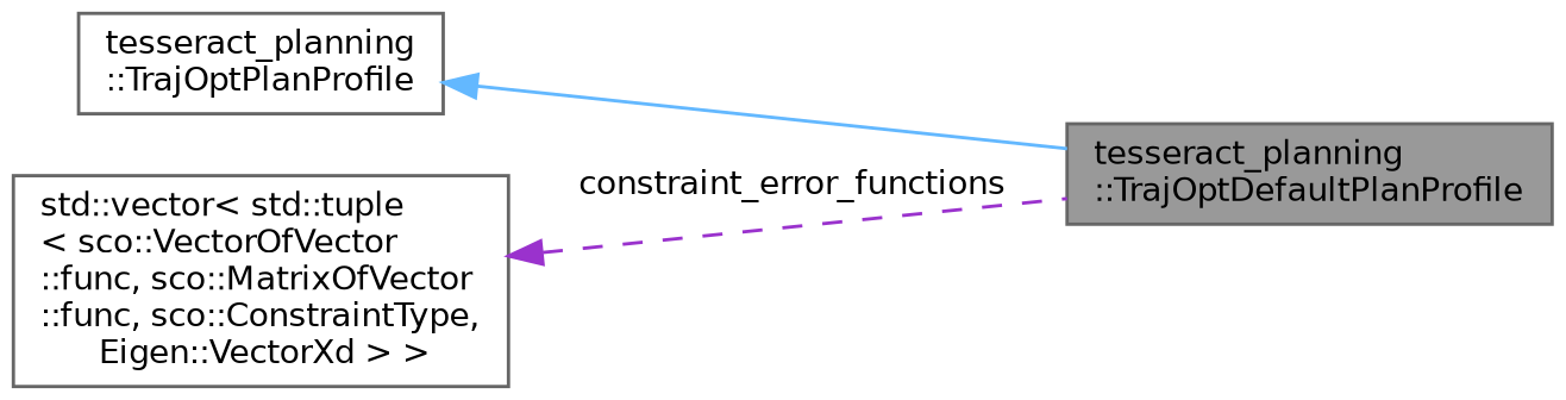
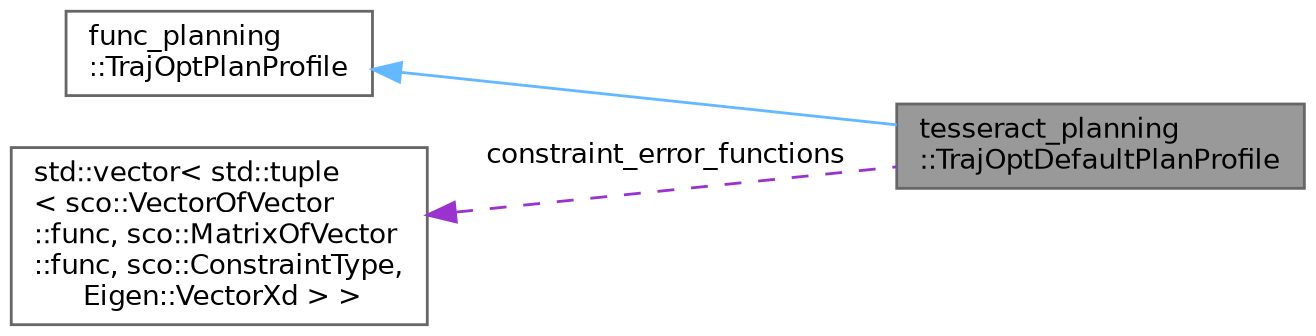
  digraph {
    rankdir=LR
    node [color=gray40 fillcolor=white fontname=Helvetica fontsize=10 shape=box style=filled]
    edge [dir=back fontname=Helvetica fontsize=10 labelfontname=Helvetica labelfontsize=10]
    n1 [fillcolor=grey60 fontcolor=black height=0.2 label="tesseract_planning\l::TrajOptDefaultPlanProfile" width=0.4]
-   n2 [height=0.2 label="tesseract_planning\l::TrajOptPlanProfile" width=0.4]
+   n2 [height=0.2 label="func_planning\l::TrajOptPlanProfile" width=0.4]
    n3 [height=0.2 label="std::vector\< std::tuple\l\< sco::VectorOfVector\l::func, sco::MatrixOfVector\l::func, sco::ConstraintType,\l Eigen::VectorXd \> \>" width=0.4]
    n2 -> n1 [color=steelblue1 style=solid]
    n3 -> n1 [color=darkorchid3 label=" constraint_error_functions" style=dashed]
  }
